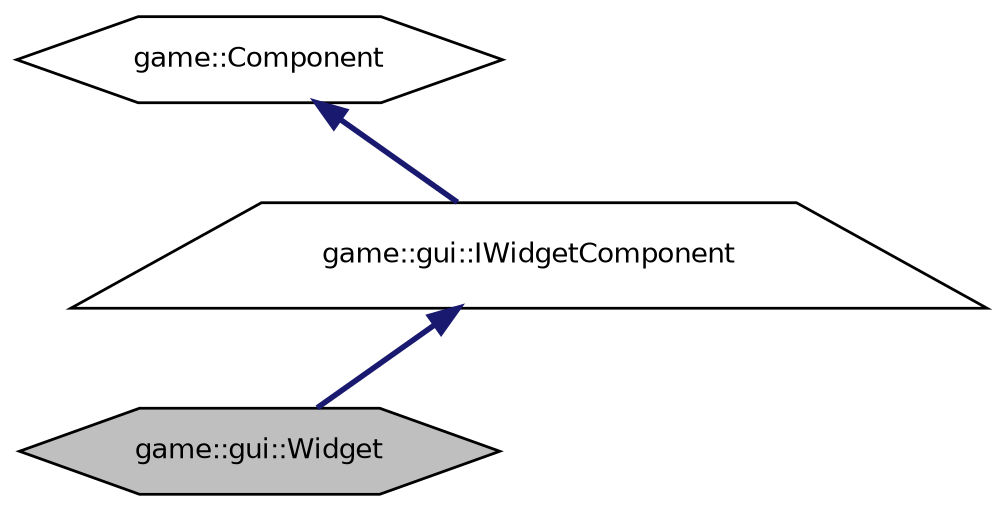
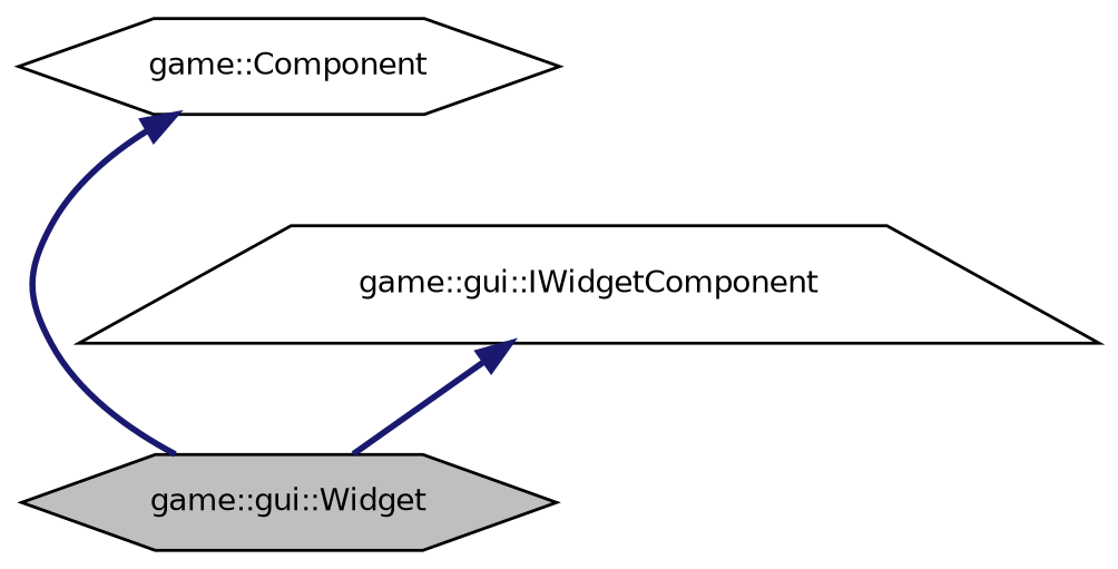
  digraph {
    node [color=black fillcolor=white fontname=Helvetica fontsize=10 shape=hexagon style=filled]
    edge [color=midnightblue dir=back fontname=Helvetica fontsize=10 labelfontname=Helvetica labelfontsize=10 style=bold]
    n1 [fillcolor=grey75 fontcolor=black height=0.2 label="game::gui::Widget" width=0.4]
    n2 [height=0.2 label="game::gui::IWidgetComponent" shape=trapezium width=0.4]
    n3 [height=0.2 label="game::Component" width=0.4]
    n2 -> n1
-   n3 -> n2
+   n3 -> n1
  }
